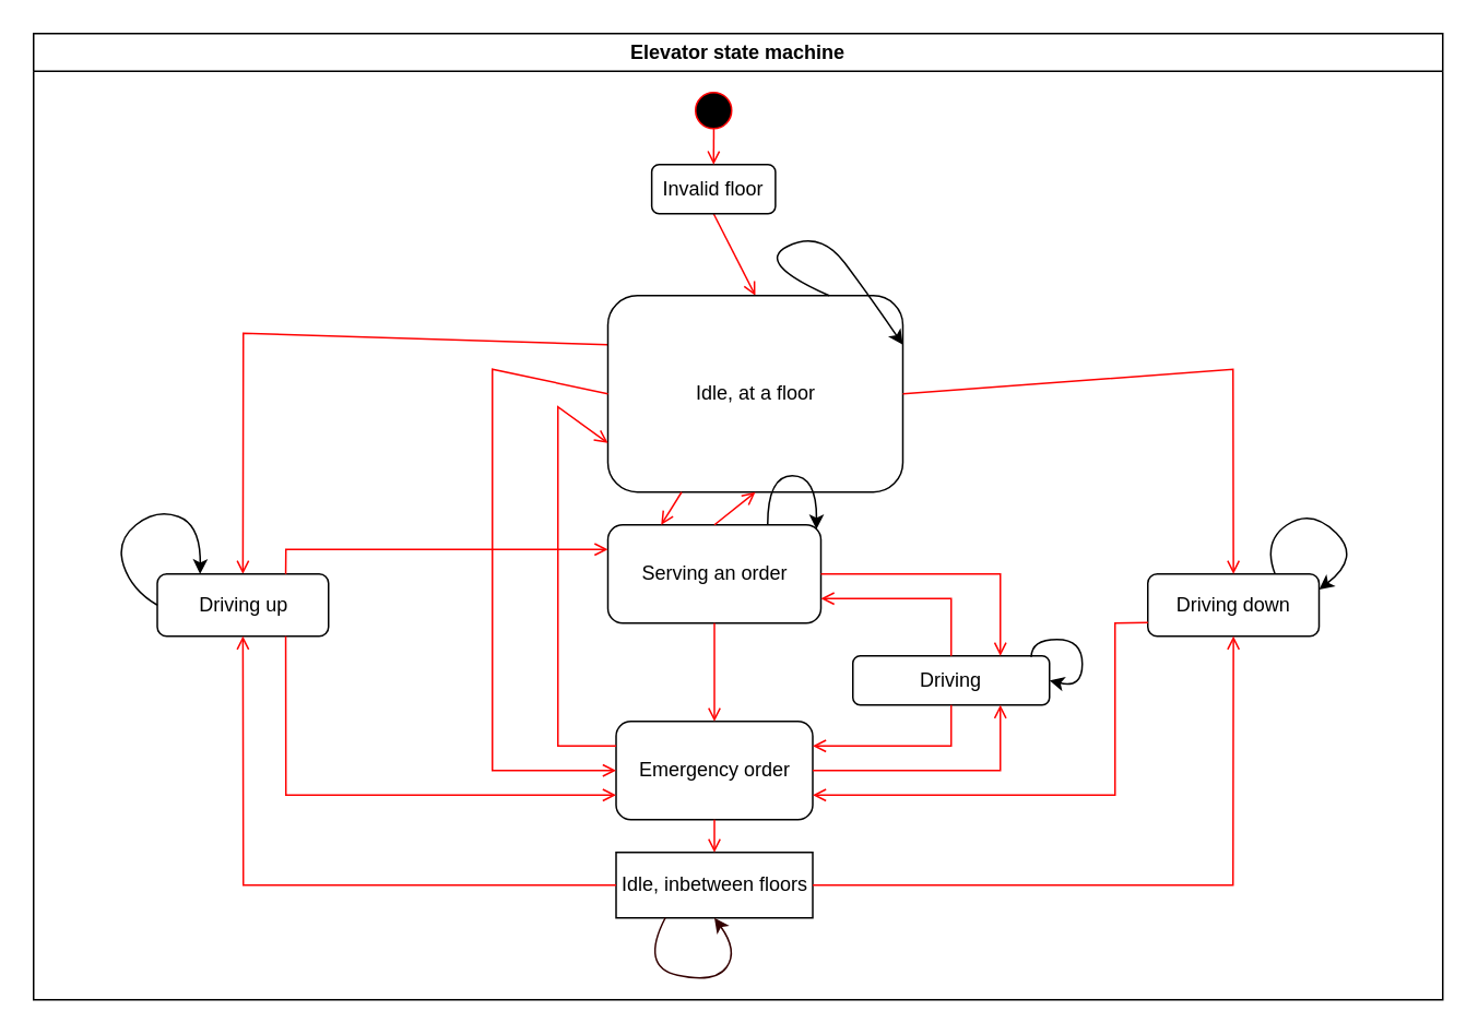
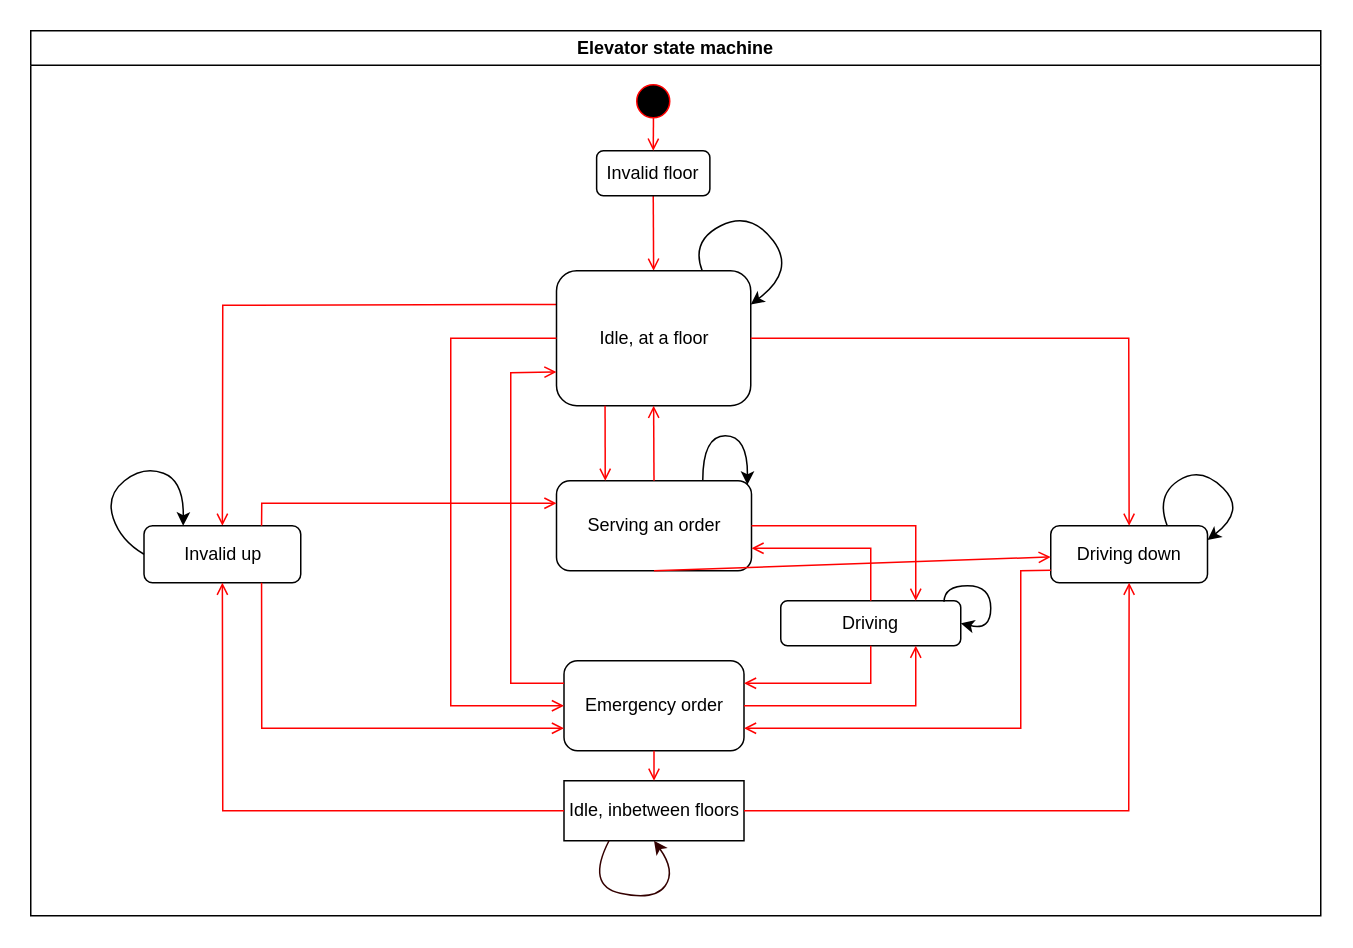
  <mxCell id="0" />
  <mxCell id="1" parent="0" />
  <mxCell id="2" value="Elevator state machine" style="swimlane;whiteSpace=wrap" parent="1" vertex="1"><mxGeometry x="20" y="20" width="860" height="590" as="geometry" /></mxCell>
  <mxCell id="3" value="" style="ellipse;shape=startState;fillColor=#000000;strokeColor=#ff0000;" parent="2" vertex="1"><mxGeometry x="400" y="32" width="30" height="30" as="geometry" /></mxCell>
  <mxCell id="4" value="" style="endArrow=open;strokeColor=#FF0000;endFill=1;rounded=0;entryX=0.5;entryY=0;entryDx=0;entryDy=0;exitX=0.5;exitY=1;exitDx=0;exitDy=0;" parent="2" source="30" target="7" edge="1"><mxGeometry relative="1" as="geometry"><mxPoint x="412.741" y="132.0" as="sourcePoint" /><mxPoint x="410.5" y="220" as="targetPoint" /></mxGeometry></mxCell>
  <mxCell id="5" value="" style="endArrow=open;strokeColor=#FF0000;endFill=1;rounded=0;entryX=0.5;entryY=0;entryDx=0;entryDy=0;exitX=0;exitY=0.25;exitDx=0;exitDy=0;" parent="2" source="7" target="8" edge="1"><mxGeometry relative="1" as="geometry"><mxPoint x="345.5" y="192" as="sourcePoint" /><Array as="points"><mxPoint x="128" y="183" /></Array></mxGeometry></mxCell>
  <mxCell id="6" value="Driving down" style="rounded=1;whiteSpace=wrap;html=1;" vertex="1" parent="2"><mxGeometry x="680" y="330" width="104.5" height="38" as="geometry" /></mxCell>
- <mxCell id="7" value="Idle, at a floor" style="rounded=1;whiteSpace=wrap;html=1;" vertex="1" parent="2"><mxGeometry x="350.5" y="160" width="180" height="120" as="geometry" /></mxCell>
- <mxCell id="8" value="Driving up" style="rounded=1;whiteSpace=wrap;html=1;" vertex="1" parent="2"><mxGeometry x="75.5" y="330" width="104.5" height="38" as="geometry" /></mxCell>
+ <mxCell id="7" value="Idle, at a floor" style="rounded=1;whiteSpace=wrap;html=1;" vertex="1" parent="2"><mxGeometry x="350.5" y="160" width="129.5" height="90" as="geometry" /></mxCell>
+ <mxCell id="8" value="Invalid up" style="rounded=1;whiteSpace=wrap;html=1;" vertex="1" parent="2"><mxGeometry x="75.5" y="330" width="104.5" height="38" as="geometry" /></mxCell>
  <mxCell id="9" value="" style="endArrow=open;strokeColor=#FF0000;endFill=1;rounded=0;entryX=0.5;entryY=0;entryDx=0;entryDy=0;exitX=1;exitY=0.5;exitDx=0;exitDy=0;" edge="1" parent="2" source="7" target="6"><mxGeometry relative="1" as="geometry"><mxPoint x="505.5" y="220" as="sourcePoint" /><mxPoint x="605.5" y="102" as="targetPoint" /><Array as="points"><mxPoint x="732" y="205" /></Array></mxGeometry></mxCell>
  <mxCell id="10" value="Serving an order" style="rounded=1;whiteSpace=wrap;html=1;" vertex="1" parent="2"><mxGeometry x="350.5" y="300" width="130" height="60" as="geometry" /></mxCell>
  <mxCell id="11" value="Emergency order" style="rounded=1;whiteSpace=wrap;html=1;" vertex="1" parent="2"><mxGeometry x="355.5" y="420" width="120" height="60" as="geometry" /></mxCell>
  <mxCell id="12" value="Idle, inbetween floors" style="whiteSpace=wrap;html=1;rounded=0;" vertex="1" parent="2"><mxGeometry x="355.5" y="500" width="120" height="40" as="geometry" /></mxCell>
  <mxCell id="13" style="edgeStyle=orthogonalEdgeStyle;rounded=0;orthogonalLoop=1;jettySize=auto;html=1;exitX=0.5;exitY=1;exitDx=0;exitDy=0;" edge="1" parent="2" source="12" target="12"><mxGeometry relative="1" as="geometry" /></mxCell>
  <mxCell id="14" value="" style="endArrow=open;strokeColor=#FF0000;endFill=1;rounded=0;entryX=0.5;entryY=0;entryDx=0;entryDy=0;exitX=0.5;exitY=1;exitDx=0;exitDy=0;" edge="1" parent="2" source="11" target="12"><mxGeometry relative="1" as="geometry"><mxPoint x="321" y="491" as="sourcePoint" /><mxPoint x="155.5" y="410" as="targetPoint" /></mxGeometry></mxCell>
- <mxCell id="15" value="" style="endArrow=open;strokeColor=#FF0000;endFill=1;rounded=0;exitX=0.5;exitY=1;exitDx=0;exitDy=0;entryX=0.5;entryY=0;entryDx=0;entryDy=0;" edge="1" parent="2" source="10" target="11"><mxGeometry relative="1" as="geometry"><mxPoint x="451" y="380" as="sourcePoint" /><mxPoint x="415.5" y="380" as="targetPoint" /></mxGeometry></mxCell>
+ <mxCell id="15" value="" style="endArrow=open;strokeColor=#FF0000;endFill=1;rounded=0;exitX=0.5;exitY=1;exitDx=0;exitDy=0;" edge="1" parent="2" source="10" target="6"><mxGeometry relative="1" as="geometry"><mxPoint x="451" y="380" as="sourcePoint" /><mxPoint x="415.5" y="380" as="targetPoint" /></mxGeometry></mxCell>
  <mxCell id="16" value="Driving" style="rounded=1;whiteSpace=wrap;html=1;" vertex="1" parent="2"><mxGeometry x="500" y="380" width="120" height="30" as="geometry" /></mxCell>
  <mxCell id="17" value="" style="endArrow=open;strokeColor=#FF0000;endFill=1;rounded=0;exitX=0.5;exitY=0;exitDx=0;exitDy=0;entryX=0.5;entryY=1;entryDx=0;entryDy=0;" parent="2" source="10" target="7" edge="1"><mxGeometry relative="1" as="geometry"><mxPoint x="425.5" y="220" as="sourcePoint" /><mxPoint x="410.5" y="220" as="targetPoint" /></mxGeometry></mxCell>
  <mxCell id="18" value="" style="endArrow=open;strokeColor=#FF0000;endFill=1;rounded=0;exitX=1;exitY=0.5;exitDx=0;exitDy=0;entryX=0.75;entryY=0;entryDx=0;entryDy=0;" edge="1" parent="2" source="10" target="16"><mxGeometry relative="1" as="geometry"><mxPoint x="635.5" y="130" as="sourcePoint" /><mxPoint x="470" y="49" as="targetPoint" /><Array as="points"><mxPoint x="590" y="330" /></Array></mxGeometry></mxCell>
  <mxCell id="19" value="" style="endArrow=open;strokeColor=#FF0000;endFill=1;rounded=0;exitX=0.5;exitY=0;exitDx=0;exitDy=0;entryX=1;entryY=0.75;entryDx=0;entryDy=0;" edge="1" parent="2" source="16" target="10"><mxGeometry relative="1" as="geometry"><mxPoint x="605.5" y="320" as="sourcePoint" /><mxPoint x="485.5" y="220" as="targetPoint" /><Array as="points"><mxPoint x="560" y="345" /></Array></mxGeometry></mxCell>
  <mxCell id="20" value="" style="endArrow=open;strokeColor=#FF0000;endFill=1;rounded=0;entryX=0;entryY=0.25;entryDx=0;entryDy=0;exitX=0.75;exitY=0;exitDx=0;exitDy=0;" edge="1" parent="2" source="8" target="10"><mxGeometry relative="1" as="geometry"><mxPoint x="225.5" y="200" as="sourcePoint" /><mxPoint x="190" y="289" as="targetPoint" /><Array as="points"><mxPoint x="154" y="315" /></Array></mxGeometry></mxCell>
  <mxCell id="21" value="" style="endArrow=open;strokeColor=#FF0000;endFill=1;rounded=0;entryX=0;entryY=0.75;entryDx=0;entryDy=0;exitX=0.75;exitY=1;exitDx=0;exitDy=0;" edge="1" parent="2" source="8" target="11"><mxGeometry relative="1" as="geometry"><mxPoint x="215.5" y="190" as="sourcePoint" /><mxPoint x="305.5" y="340" as="targetPoint" /><Array as="points"><mxPoint x="154" y="465" /></Array></mxGeometry></mxCell>
  <mxCell id="22" value="" style="endArrow=open;strokeColor=#FF0000;endFill=1;rounded=0;entryX=1;entryY=0.75;entryDx=0;entryDy=0;exitX=0.001;exitY=0.78;exitDx=0;exitDy=0;exitPerimeter=0;" edge="1" parent="2" source="6" target="11"><mxGeometry relative="1" as="geometry"><mxPoint x="625.5" y="360" as="sourcePoint" /><mxPoint x="515.5" y="430.5" as="targetPoint" /><Array as="points"><mxPoint x="660" y="360" /><mxPoint x="660" y="465" /></Array></mxGeometry></mxCell>
  <mxCell id="23" value="" style="endArrow=open;strokeColor=#FF0000;endFill=1;rounded=0;exitX=1;exitY=0.5;exitDx=0;exitDy=0;entryX=0.5;entryY=1;entryDx=0;entryDy=0;" edge="1" parent="2" source="12" target="6"><mxGeometry relative="1" as="geometry"><mxPoint x="505.5" y="520" as="sourcePoint" /><mxPoint x="655.5" y="360" as="targetPoint" /><Array as="points"><mxPoint x="732" y="520" /></Array></mxGeometry></mxCell>
  <mxCell id="24" value="" style="endArrow=open;strokeColor=#FF0000;endFill=1;rounded=0;entryX=0;entryY=0.5;entryDx=0;entryDy=0;exitX=0;exitY=0.5;exitDx=0;exitDy=0;" edge="1" parent="2" source="7" target="11"><mxGeometry relative="1" as="geometry"><mxPoint x="345.5" y="200" as="sourcePoint" /><mxPoint x="335.5" y="390" as="targetPoint" /><Array as="points"><mxPoint x="280" y="205" /><mxPoint x="280" y="450" /></Array></mxGeometry></mxCell>
  <mxCell id="25" value="" style="endArrow=open;strokeColor=#FF0000;endFill=1;rounded=0;exitX=0.5;exitY=1;exitDx=0;exitDy=0;entryX=1;entryY=0.25;entryDx=0;entryDy=0;" edge="1" parent="2" source="16" target="11"><mxGeometry relative="1" as="geometry"><mxPoint x="560" y="422.5" as="sourcePoint" /><mxPoint x="475.5" y="397.5" as="targetPoint" /><Array as="points"><mxPoint x="560" y="435" /></Array></mxGeometry></mxCell>
  <mxCell id="26" value="" style="endArrow=open;strokeColor=#FF0000;endFill=1;rounded=0;exitX=1;exitY=0.5;exitDx=0;exitDy=0;entryX=0.75;entryY=1;entryDx=0;entryDy=0;" edge="1" parent="2" source="11" target="16"><mxGeometry relative="1" as="geometry"><mxPoint x="485.5" y="310" as="sourcePoint" /><mxPoint x="600" y="350" as="targetPoint" /><Array as="points"><mxPoint x="590" y="450" /></Array></mxGeometry></mxCell>
  <mxCell id="27" value="" style="endArrow=open;strokeColor=#FF0000;endFill=1;rounded=0;exitX=0;exitY=0.5;exitDx=0;exitDy=0;entryX=0.5;entryY=1;entryDx=0;entryDy=0;" edge="1" parent="2" source="12" target="8"><mxGeometry relative="1" as="geometry"><mxPoint x="310" y="500" as="sourcePoint" /><mxPoint x="110" y="150" as="targetPoint" /><Array as="points"><mxPoint x="128" y="520" /></Array></mxGeometry></mxCell>
  <mxCell id="28" value="" style="endArrow=open;strokeColor=#FF0000;endFill=1;rounded=0;exitX=0.25;exitY=1;exitDx=0;exitDy=0;entryX=0.25;entryY=0;entryDx=0;entryDy=0;" edge="1" parent="2" source="7" target="10"><mxGeometry relative="1" as="geometry"><mxPoint x="380" y="270" as="sourcePoint" /><mxPoint x="390" y="260" as="targetPoint" /></mxGeometry></mxCell>
  <mxCell id="29" value="" style="endArrow=open;strokeColor=#FF0000;endFill=1;rounded=0;exitX=0;exitY=0.25;exitDx=0;exitDy=0;entryX=0;entryY=0.75;entryDx=0;entryDy=0;" edge="1" parent="2" source="11" target="7"><mxGeometry relative="1" as="geometry"><mxPoint x="435" y="258.5" as="sourcePoint" /><mxPoint x="360" y="190" as="targetPoint" /><Array as="points"><mxPoint x="320" y="435" /><mxPoint x="320" y="228" /></Array></mxGeometry></mxCell>
  <mxCell id="30" value="Invalid floor" style="rounded=1;whiteSpace=wrap;html=1;" vertex="1" parent="2"><mxGeometry x="377.25" y="80" width="75.5" height="30" as="geometry" /></mxCell>
  <mxCell id="31" value="" style="endArrow=open;strokeColor=#FF0000;endFill=1;rounded=0;entryX=0.5;entryY=0;entryDx=0;entryDy=0;exitX=0.505;exitY=0.875;exitDx=0;exitDy=0;exitPerimeter=0;" edge="1" parent="2" source="3" target="30"><mxGeometry relative="1" as="geometry"><mxPoint x="430" y="62" as="sourcePoint" /><mxPoint x="442.51" y="80" as="targetPoint" /></mxGeometry></mxCell>
  <mxCell id="32" value="" style="curved=1;endArrow=classic;html=1;exitX=0.75;exitY=0;exitDx=0;exitDy=0;entryX=1;entryY=0.25;entryDx=0;entryDy=0;" edge="1" parent="2" source="7" target="7"><mxGeometry width="50" height="50" relative="1" as="geometry"><mxPoint x="472.75" y="160" as="sourcePoint" /><mxPoint x="483" y="180" as="targetPoint" /><Array as="points"><mxPoint x="440" y="140" /><mxPoint x="480" y="120" /><mxPoint x="510" y="160" /></Array></mxGeometry></mxCell>
  <mxCell id="33" value="" style="curved=1;endArrow=classic;html=1;exitX=0.75;exitY=0;exitDx=0;exitDy=0;entryX=0.979;entryY=0.045;entryDx=0;entryDy=0;entryPerimeter=0;" edge="1" parent="2" source="10" target="10"><mxGeometry width="50" height="50" relative="1" as="geometry"><mxPoint x="472.75" y="300" as="sourcePoint" /><mxPoint x="492.75" y="300" as="targetPoint" /><Array as="points"><mxPoint x="448" y="270" /><mxPoint x="478" y="270" /></Array></mxGeometry></mxCell>
  <mxCell id="34" value="" style="curved=1;endArrow=classic;html=1;exitX=0;exitY=0.5;exitDx=0;exitDy=0;entryX=0.25;entryY=0;entryDx=0;entryDy=0;" edge="1" parent="2" source="8" target="8"><mxGeometry width="50" height="50" relative="1" as="geometry"><mxPoint x="60" y="330" as="sourcePoint" /><mxPoint x="80" y="330" as="targetPoint" /><Array as="points"><mxPoint x="60" y="340" /><mxPoint x="50" y="310" /><mxPoint x="75" y="290" /><mxPoint x="102" y="300" /></Array></mxGeometry></mxCell>
  <mxCell id="35" value="" style="curved=1;endArrow=classic;html=1;exitX=0.907;exitY=0.024;exitDx=0;exitDy=0;exitPerimeter=0;entryX=1;entryY=0.5;entryDx=0;entryDy=0;" edge="1" parent="2" source="16" target="16"><mxGeometry width="50" height="50" relative="1" as="geometry"><mxPoint x="620" y="403" as="sourcePoint" /><mxPoint x="640" y="403" as="targetPoint" /><Array as="points"><mxPoint x="609" y="370" /><mxPoint x="640" y="370" /><mxPoint x="640" y="400" /></Array></mxGeometry></mxCell>
  <mxCell id="36" value="" style="curved=1;endArrow=classic;html=1;exitX=0.75;exitY=0;exitDx=0;exitDy=0;entryX=1;entryY=0.25;entryDx=0;entryDy=0;" edge="1" parent="2" target="6"><mxGeometry width="50" height="50" relative="1" as="geometry"><mxPoint x="757.625" y="330" as="sourcePoint" /><mxPoint x="790.0" y="352.5" as="targetPoint" /><Array as="points"><mxPoint x="750" y="310" /><mxPoint x="780" y="290" /><mxPoint x="810" y="320" /></Array></mxGeometry></mxCell>
  <mxCell id="37" value="" style="curved=1;endArrow=classic;html=1;strokeColor=#330000;exitX=0.25;exitY=1;exitDx=0;exitDy=0;entryX=0.5;entryY=1;entryDx=0;entryDy=0;" edge="1" parent="2" source="12" target="12"><mxGeometry width="50" height="50" relative="1" as="geometry"><mxPoint x="400" y="600" as="sourcePoint" /><mxPoint x="450" y="550" as="targetPoint" /><Array as="points"><mxPoint x="370" y="570" /><mxPoint x="416" y="580" /><mxPoint x="430" y="560" /></Array></mxGeometry></mxCell>
